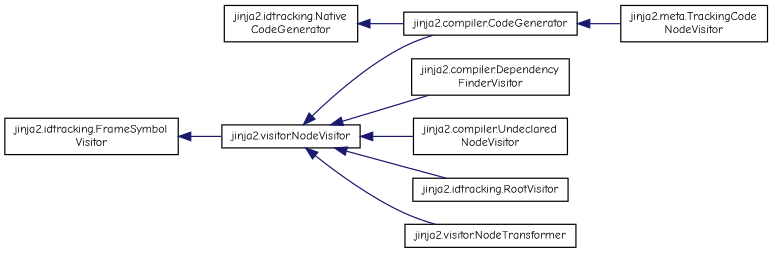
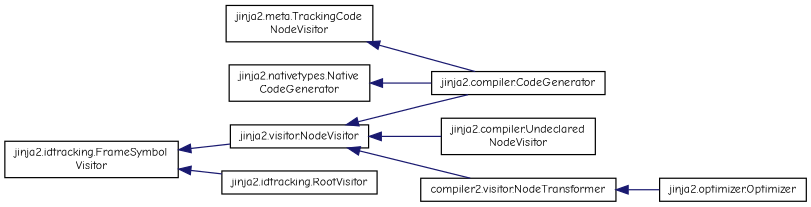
  digraph {
    fontname="Comic Neue"
    rankdir=LR
    node [color=black fillcolor=white fontname="Comic Neue" fontsize=10 shape=record style=filled]
    edge [color=midnightblue dir=back fontname="Comic Neue" fontsize=10 labelfontname=Helvetica labelfontsize=10 style=solid]
    n1 [height=0.2 label="jinja2.visitor.NodeVisitor" width=0.4]
    n2 [height=0.2 label="jinja2.compiler.CodeGenerator" width=0.4]
-   n3 [height=0.2 label="jinja2.compiler.Dependency\lFinderVisitor" width=0.4]
    n4 [height=0.2 label="jinja2.compiler.Undeclared\lNodeVisitor" width=0.4]
    n5 [height=0.2 label="jinja2.idtracking.RootVisitor" width=0.4]
-   n6 [height=0.2 label="jinja2.visitor.NodeTransformer" width=0.4]
+   n6 [height=0.2 label="compiler2.visitor.NodeTransformer" width=0.4]
    n7 [height=0.2 label="jinja2.meta.TrackingCode\lNodeVisitor" width=0.4]
    n8 [height=0.2 label="jinja2.idtracking.FrameSymbol\lVisitor" width=0.4]
-   n10 [height=0.2 label="jinja2.idtracking.Native\lCodeGenerator" width=0.4]
+   n9 [height=0.2 label="jinja2.optimizer.Optimizer" width=0.4]
+   n10 [height=0.2 label="jinja2.nativetypes.Native\lCodeGenerator" width=0.4]
    n1 -> n2
-   n1 -> n3
    n1 -> n4
-   n1 -> n5
+   n8 -> n5
    n1 -> n6
-   n2 -> n7
+   n7 -> n2
+   n6 -> n9
    n8 -> n1
    n10 -> n2
  }
